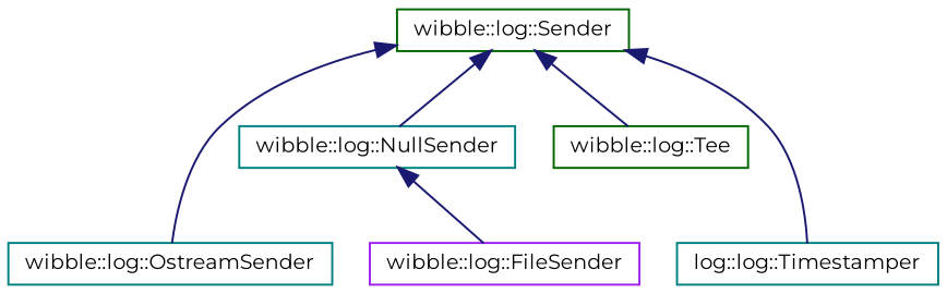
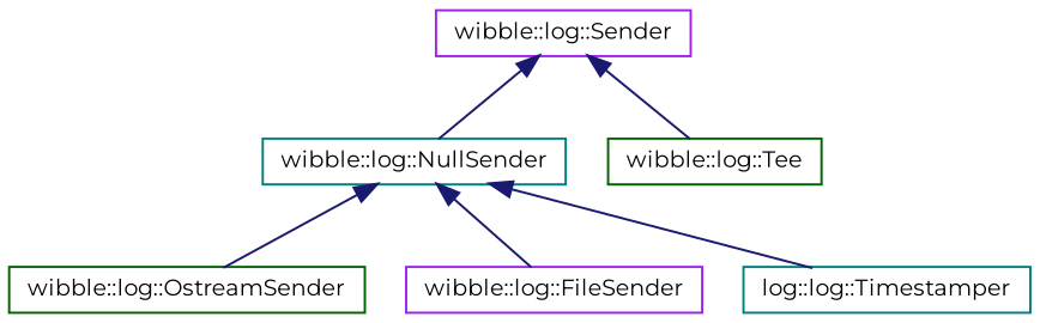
  digraph {
    fontname=Montserrat
    rankdir=TB
    node [color=purple fillcolor=white fontname=Montserrat fontsize=10 shape=record style=filled]
    edge [color=midnightblue dir=back fontname=Montserrat fontsize=10 labelfontname=Helvetica labelfontsize=10 style=solid]
-   n1 [color=darkgreen height=0.2 label="wibble::log::Sender" width=0.4]
+   n1 [height=0.2 label="wibble::log::Sender" width=0.4]
    n2 [color=teal height=0.2 label="wibble::log::NullSender" width=0.4]
-   n3 [color=teal height=0.2 label="wibble::log::OstreamSender" width=0.4]
+   n3 [color=darkgreen height=0.2 label="wibble::log::OstreamSender" width=0.4]
    n4 [color=darkgreen height=0.2 label="wibble::log::Tee" width=0.4]
    n5 [color=teal height=0.2 label="log::log::Timestamper" width=0.4]
    n6 [height=0.2 label="wibble::log::FileSender" width=0.4]
    n1 -> n2
-   n1 -> n3
+   n2 -> n3
    n1 -> n4
-   n1 -> n5
+   n2 -> n5
    n2 -> n6
  }
